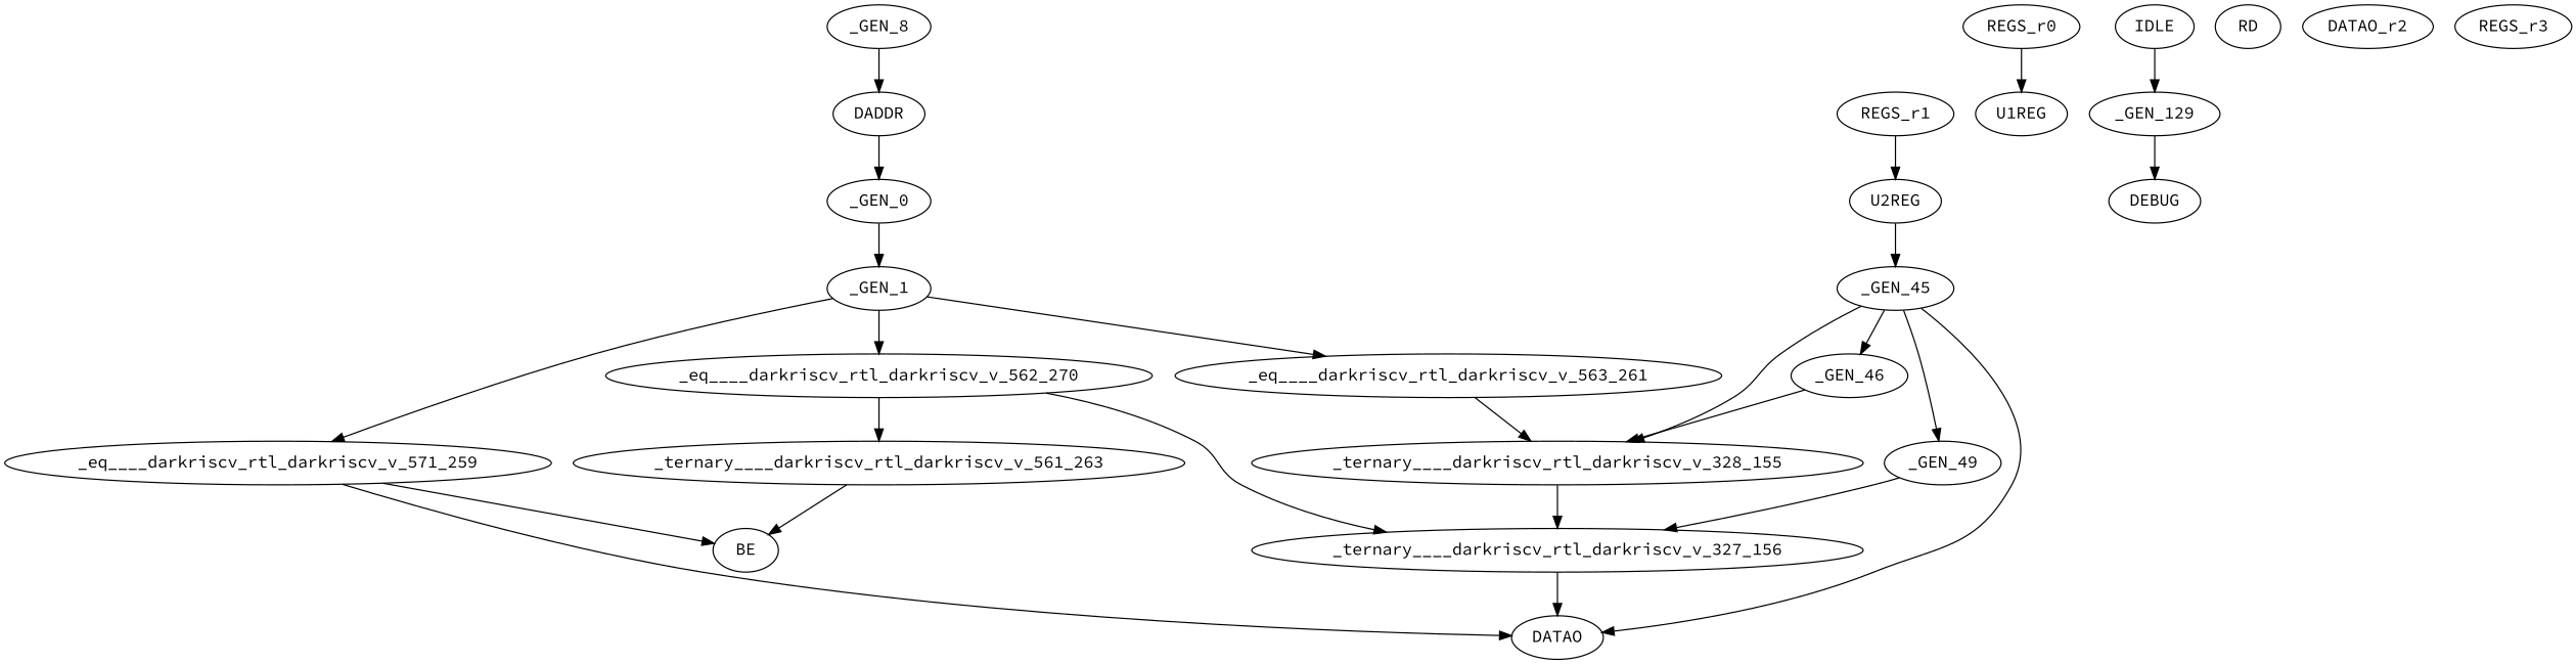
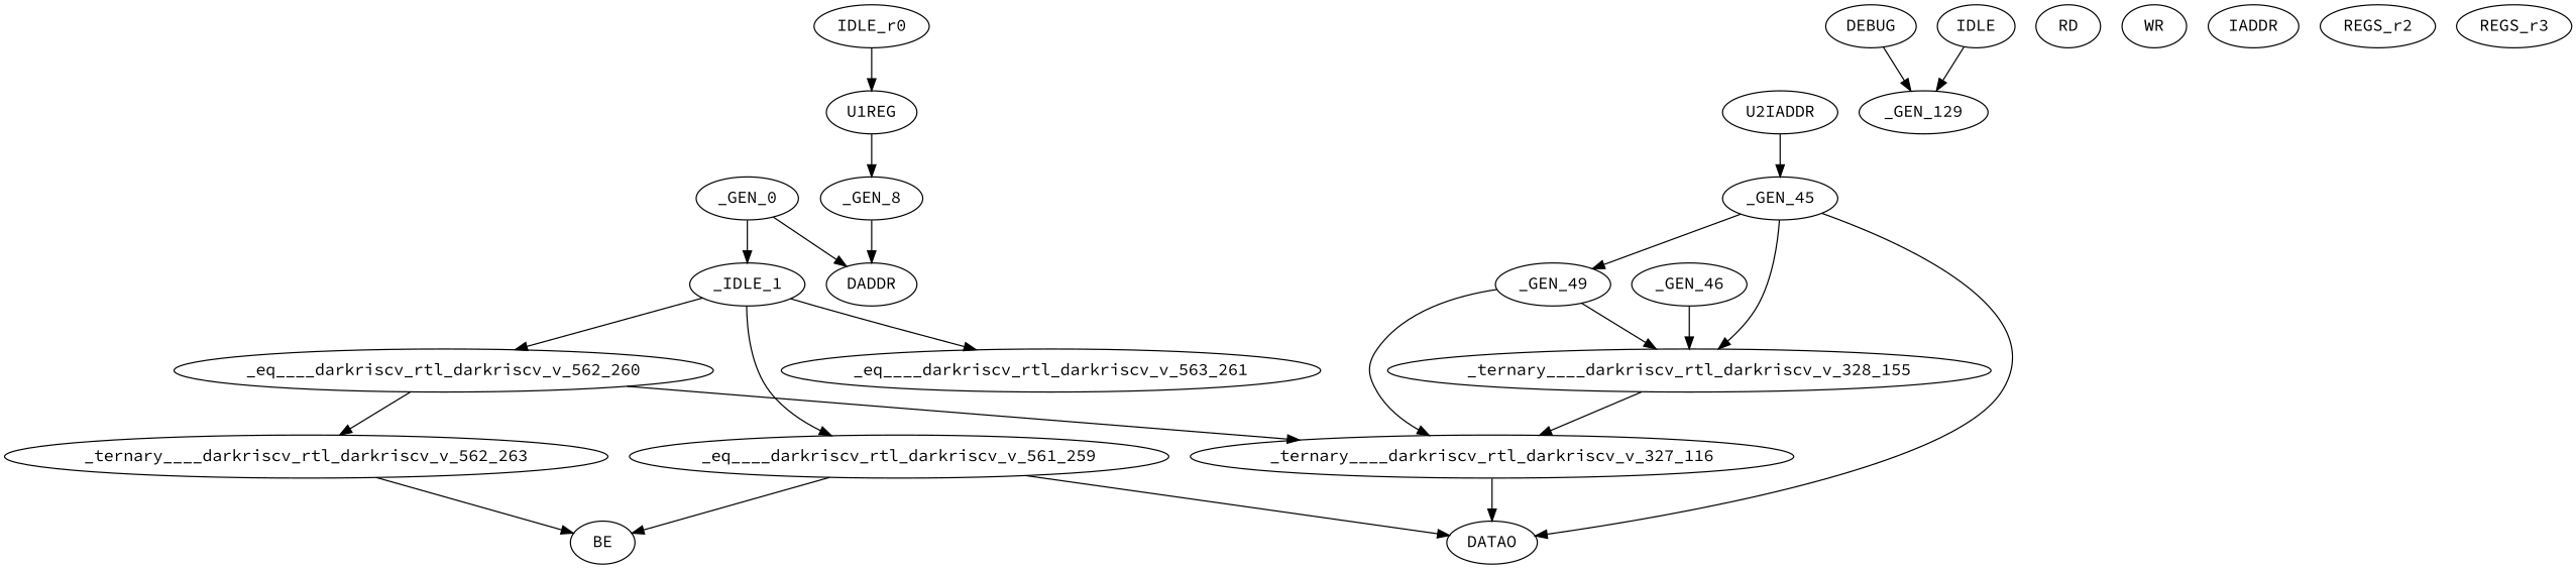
  digraph {
    fontname="Source Code Pro"
    node [fontname="Source Code Pro"]
    edge [fontname="Source Code Pro"]
    n1 [label=_GEN_0]
-   n2 [label=_GEN_1]
-   n3 [label=_eq____darkriscv_rtl_darkriscv_v_571_259]
-   n4 [label=_eq____darkriscv_rtl_darkriscv_v_562_270]
+   n2 [label=_IDLE_1]
+   n3 [label=_eq____darkriscv_rtl_darkriscv_v_561_259]
+   n4 [label=_eq____darkriscv_rtl_darkriscv_v_562_260]
    n5 [label=_eq____darkriscv_rtl_darkriscv_v_563_261]
    n6 [label=DADDR]
    n7 [label=BE]
    n8 [label=DATAO]
-   n9 [label=_ternary____darkriscv_rtl_darkriscv_v_561_263]
-   n10 [label=_ternary____darkriscv_rtl_darkriscv_v_327_156]
+   n9 [label=_ternary____darkriscv_rtl_darkriscv_v_562_263]
+   n10 [label=_ternary____darkriscv_rtl_darkriscv_v_327_116]
    n11 [label=_ternary____darkriscv_rtl_darkriscv_v_328_155]
    n12 [label=U1REG]
    n13 [label=_GEN_8]
-   n14 [label=REGS_r0]
-   n15 [label=U2REG]
+   n14 [label=IDLE_r0]
+   n15 [label=U2IADDR]
    n16 [label=_GEN_45]
    n17 [label=_GEN_46]
    n18 [label=_GEN_49]
-   n19 [label=REGS_r1]
    n20 [label=_GEN_129]
    n21 [label=DEBUG]
    n22 [label=IDLE]
    n23 [label=RD]
-   n26 [label=DATAO_r2]
+   n24 [label=WR]
+   n25 [label=IADDR]
+   n26 [label=REGS_r2]
    n27 [label=REGS_r3]
    n1 -> n2
    n2 -> n3
    n2 -> n4
    n2 -> n5
    n3 -> n7
    n3 -> n8
    n4 -> n9
    n4 -> n10
-   n5 -> n11
-   n6 -> n1
+   n18 -> n11
+   n1 -> n6
    n9 -> n7
    n10 -> n8
    n11 -> n10
+   n12 -> n13
    n13 -> n6
    n14 -> n12
    n15 -> n16
    n16 -> n8
    n16 -> n11
-   n16 -> n17
    n16 -> n18
    n17 -> n11
    n18 -> n10
-   n19 -> n15
-   n20 -> n21
+   n21 -> n20
    n22 -> n20
  }
